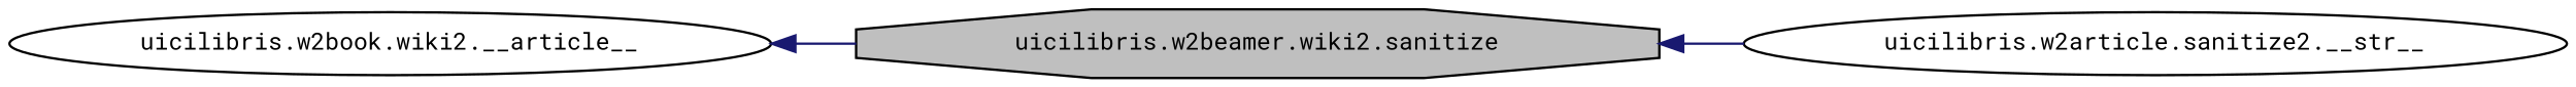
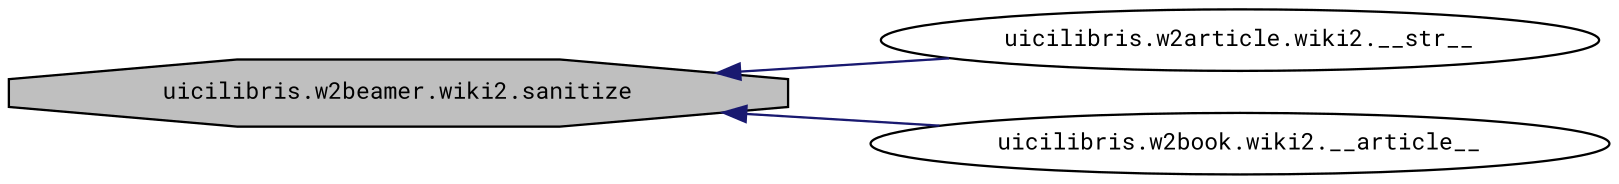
  digraph {
    fontname="Roboto Mono"
    rankdir=LR
    node [color=black fillcolor=white fontname="Roboto Mono" fontsize=10 shape=ellipse style=filled]
    edge [color=midnightblue dir=back fontname="Roboto Mono" fontsize=10 labelfontname=FreeSans labelfontsize=10 style=solid]
    n1 [fillcolor=grey75 fontcolor=black height=0.2 label="uicilibris.w2beamer.wiki2.sanitize" shape=octagon width=0.4]
-   n2 [height=0.2 label="uicilibris.w2article.sanitize2.__str__" width=0.4]
+   n2 [height=0.2 label="uicilibris.w2article.wiki2.__str__" width=0.4]
    n3 [height=0.2 label="uicilibris.w2book.wiki2.__article__" width=0.4]
    n1 -> n2
-   n3 -> n1
+   n1 -> n3
  }
